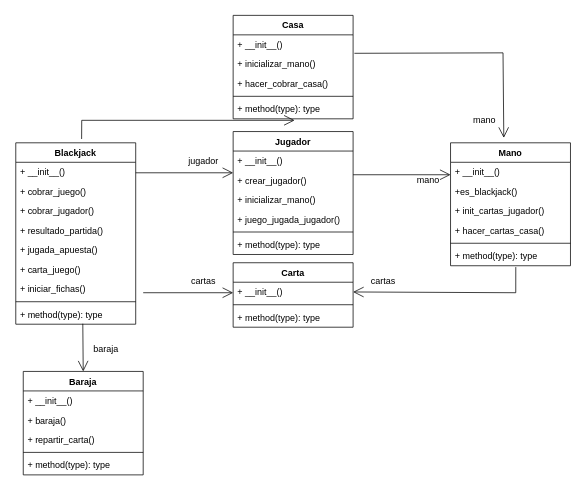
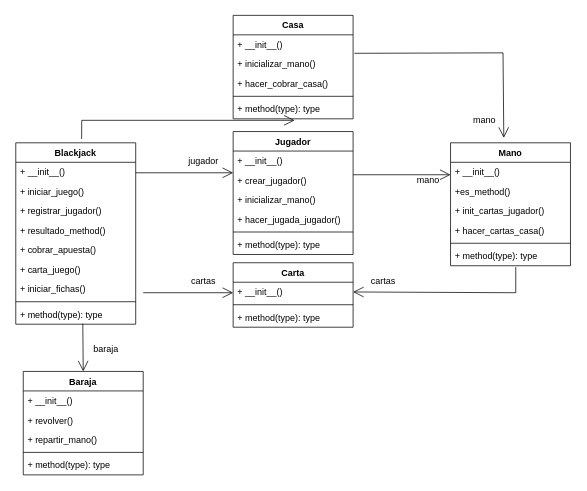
  <mxCell id="0" />
  <mxCell id="1" parent="0" />
  <mxCell id="2" value="Casa" style="swimlane;fontStyle=1;align=center;verticalAlign=top;childLayout=stackLayout;horizontal=1;startSize=26;horizontalStack=0;resizeParent=1;resizeParentMax=0;resizeLast=0;collapsible=1;marginBottom=0;" vertex="1" parent="1"><mxGeometry x="310" y="20" width="160" height="138" as="geometry" /></mxCell>
  <mxCell id="3" value="+ __init__()" style="text;strokeColor=none;fillColor=none;align=left;verticalAlign=top;spacingLeft=4;spacingRight=4;overflow=hidden;rotatable=0;points=[[0,0.5],[1,0.5]];portConstraint=eastwest;" vertex="1" parent="2"><mxGeometry y="26" width="160" height="26" as="geometry" /></mxCell>
  <mxCell id="4" value="+ inicializar_mano()&#10;" style="text;strokeColor=none;fillColor=none;align=left;verticalAlign=top;spacingLeft=4;spacingRight=4;overflow=hidden;rotatable=0;points=[[0,0.5],[1,0.5]];portConstraint=eastwest;" vertex="1" parent="2"><mxGeometry y="52" width="160" height="26" as="geometry" /></mxCell>
  <mxCell id="5" value="+ hacer_cobrar_casa()" style="text;strokeColor=none;fillColor=none;align=left;verticalAlign=top;spacingLeft=4;spacingRight=4;overflow=hidden;rotatable=0;points=[[0,0.5],[1,0.5]];portConstraint=eastwest;" vertex="1" parent="2"><mxGeometry y="78" width="160" height="26" as="geometry" /></mxCell>
  <mxCell id="6" value="" style="line;strokeWidth=1;fillColor=none;align=left;verticalAlign=middle;spacingTop=-1;spacingLeft=3;spacingRight=3;rotatable=0;labelPosition=right;points=[];portConstraint=eastwest;strokeColor=inherit;" vertex="1" parent="2"><mxGeometry y="104" width="160" height="8" as="geometry" /></mxCell>
  <mxCell id="7" value="+ method(type): type" style="text;strokeColor=none;fillColor=none;align=left;verticalAlign=top;spacingLeft=4;spacingRight=4;overflow=hidden;rotatable=0;points=[[0,0.5],[1,0.5]];portConstraint=eastwest;" vertex="1" parent="2"><mxGeometry y="112" width="160" height="26" as="geometry" /></mxCell>
  <mxCell id="8" value="Mano" style="swimlane;fontStyle=1;align=center;verticalAlign=top;childLayout=stackLayout;horizontal=1;startSize=26;horizontalStack=0;resizeParent=1;resizeParentMax=0;resizeLast=0;collapsible=1;marginBottom=0;" vertex="1" parent="1"><mxGeometry x="600" y="190" width="160" height="164" as="geometry" /></mxCell>
  <mxCell id="9" value="+ __init__()&#10;" style="text;strokeColor=none;fillColor=none;align=left;verticalAlign=top;spacingLeft=4;spacingRight=4;overflow=hidden;rotatable=0;points=[[0,0.5],[1,0.5]];portConstraint=eastwest;" vertex="1" parent="8"><mxGeometry y="26" width="160" height="26" as="geometry" /></mxCell>
- <mxCell id="10" value="+es_blackjack()" style="text;strokeColor=none;fillColor=none;align=left;verticalAlign=top;spacingLeft=4;spacingRight=4;overflow=hidden;rotatable=0;points=[[0,0.5],[1,0.5]];portConstraint=eastwest;" vertex="1" parent="8"><mxGeometry y="52" width="160" height="26" as="geometry" /></mxCell>
+ <mxCell id="10" value="+es_method()" style="text;strokeColor=none;fillColor=none;align=left;verticalAlign=top;spacingLeft=4;spacingRight=4;overflow=hidden;rotatable=0;points=[[0,0.5],[1,0.5]];portConstraint=eastwest;" vertex="1" parent="8"><mxGeometry y="52" width="160" height="26" as="geometry" /></mxCell>
  <mxCell id="11" value="+ init_cartas_jugador()" style="text;strokeColor=none;fillColor=none;align=left;verticalAlign=top;spacingLeft=4;spacingRight=4;overflow=hidden;rotatable=0;points=[[0,0.5],[1,0.5]];portConstraint=eastwest;" vertex="1" parent="8"><mxGeometry y="78" width="160" height="26" as="geometry" /></mxCell>
  <mxCell id="12" value="+ hacer_cartas_casa()" style="text;strokeColor=none;fillColor=none;align=left;verticalAlign=top;spacingLeft=4;spacingRight=4;overflow=hidden;rotatable=0;points=[[0,0.5],[1,0.5]];portConstraint=eastwest;" vertex="1" parent="8"><mxGeometry y="104" width="160" height="26" as="geometry" /></mxCell>
  <mxCell id="13" value="" style="line;strokeWidth=1;fillColor=none;align=left;verticalAlign=middle;spacingTop=-1;spacingLeft=3;spacingRight=3;rotatable=0;labelPosition=right;points=[];portConstraint=eastwest;strokeColor=inherit;" vertex="1" parent="8"><mxGeometry y="130" width="160" height="8" as="geometry" /></mxCell>
  <mxCell id="14" value="+ method(type): type" style="text;strokeColor=none;fillColor=none;align=left;verticalAlign=top;spacingLeft=4;spacingRight=4;overflow=hidden;rotatable=0;points=[[0,0.5],[1,0.5]];portConstraint=eastwest;" vertex="1" parent="8"><mxGeometry y="138" width="160" height="26" as="geometry" /></mxCell>
  <mxCell id="15" value="Jugador" style="swimlane;fontStyle=1;align=center;verticalAlign=top;childLayout=stackLayout;horizontal=1;startSize=26;horizontalStack=0;resizeParent=1;resizeParentMax=0;resizeLast=0;collapsible=1;marginBottom=0;" vertex="1" parent="1"><mxGeometry x="310" y="175" width="160" height="164" as="geometry" /></mxCell>
  <mxCell id="16" value="+ __init__()&#10;" style="text;strokeColor=none;fillColor=none;align=left;verticalAlign=top;spacingLeft=4;spacingRight=4;overflow=hidden;rotatable=0;points=[[0,0.5],[1,0.5]];portConstraint=eastwest;" vertex="1" parent="15"><mxGeometry y="26" width="160" height="26" as="geometry" /></mxCell>
  <mxCell id="17" value="+ crear_jugador()" style="text;strokeColor=none;fillColor=none;align=left;verticalAlign=top;spacingLeft=4;spacingRight=4;overflow=hidden;rotatable=0;points=[[0,0.5],[1,0.5]];portConstraint=eastwest;" vertex="1" parent="15"><mxGeometry y="52" width="160" height="26" as="geometry" /></mxCell>
  <mxCell id="18" value="+ inicializar_mano()" style="text;strokeColor=none;fillColor=none;align=left;verticalAlign=top;spacingLeft=4;spacingRight=4;overflow=hidden;rotatable=0;points=[[0,0.5],[1,0.5]];portConstraint=eastwest;" vertex="1" parent="15"><mxGeometry y="78" width="160" height="26" as="geometry" /></mxCell>
- <mxCell id="19" value="+ juego_jugada_jugador()" style="text;strokeColor=none;fillColor=none;align=left;verticalAlign=top;spacingLeft=4;spacingRight=4;overflow=hidden;rotatable=0;points=[[0,0.5],[1,0.5]];portConstraint=eastwest;" vertex="1" parent="15"><mxGeometry y="104" width="160" height="26" as="geometry" /></mxCell>
+ <mxCell id="19" value="+ hacer_jugada_jugador()" style="text;strokeColor=none;fillColor=none;align=left;verticalAlign=top;spacingLeft=4;spacingRight=4;overflow=hidden;rotatable=0;points=[[0,0.5],[1,0.5]];portConstraint=eastwest;" vertex="1" parent="15"><mxGeometry y="104" width="160" height="26" as="geometry" /></mxCell>
  <mxCell id="20" value="" style="line;strokeWidth=1;fillColor=none;align=left;verticalAlign=middle;spacingTop=-1;spacingLeft=3;spacingRight=3;rotatable=0;labelPosition=right;points=[];portConstraint=eastwest;strokeColor=inherit;" vertex="1" parent="15"><mxGeometry y="130" width="160" height="8" as="geometry" /></mxCell>
  <mxCell id="21" value="+ method(type): type" style="text;strokeColor=none;fillColor=none;align=left;verticalAlign=top;spacingLeft=4;spacingRight=4;overflow=hidden;rotatable=0;points=[[0,0.5],[1,0.5]];portConstraint=eastwest;" vertex="1" parent="15"><mxGeometry y="138" width="160" height="26" as="geometry" /></mxCell>
  <mxCell id="22" value="Blackjack" style="swimlane;fontStyle=1;align=center;verticalAlign=top;childLayout=stackLayout;horizontal=1;startSize=26;horizontalStack=0;resizeParent=1;resizeParentMax=0;resizeLast=0;collapsible=1;marginBottom=0;" vertex="1" parent="1"><mxGeometry x="20" y="190" width="160" height="242" as="geometry" /></mxCell>
  <mxCell id="23" value="+ __init__()" style="text;strokeColor=none;fillColor=none;align=left;verticalAlign=top;spacingLeft=4;spacingRight=4;overflow=hidden;rotatable=0;points=[[0,0.5],[1,0.5]];portConstraint=eastwest;" vertex="1" parent="22"><mxGeometry y="26" width="160" height="26" as="geometry" /></mxCell>
- <mxCell id="24" value="+ cobrar_juego()" style="text;strokeColor=none;fillColor=none;align=left;verticalAlign=top;spacingLeft=4;spacingRight=4;overflow=hidden;rotatable=0;points=[[0,0.5],[1,0.5]];portConstraint=eastwest;" vertex="1" parent="22"><mxGeometry y="52" width="160" height="26" as="geometry" /></mxCell>
- <mxCell id="25" value="+ cobrar_jugador()" style="text;strokeColor=none;fillColor=none;align=left;verticalAlign=top;spacingLeft=4;spacingRight=4;overflow=hidden;rotatable=0;points=[[0,0.5],[1,0.5]];portConstraint=eastwest;" vertex="1" parent="22"><mxGeometry y="78" width="160" height="26" as="geometry" /></mxCell>
- <mxCell id="26" value="+ resultado_partida()" style="text;strokeColor=none;fillColor=none;align=left;verticalAlign=top;spacingLeft=4;spacingRight=4;overflow=hidden;rotatable=0;points=[[0,0.5],[1,0.5]];portConstraint=eastwest;" vertex="1" parent="22"><mxGeometry y="104" width="160" height="26" as="geometry" /></mxCell>
- <mxCell id="27" value="+ jugada_apuesta()" style="text;strokeColor=none;fillColor=none;align=left;verticalAlign=top;spacingLeft=4;spacingRight=4;overflow=hidden;rotatable=0;points=[[0,0.5],[1,0.5]];portConstraint=eastwest;" vertex="1" parent="22"><mxGeometry y="130" width="160" height="26" as="geometry" /></mxCell>
+ <mxCell id="24" value="+ iniciar_juego()" style="text;strokeColor=none;fillColor=none;align=left;verticalAlign=top;spacingLeft=4;spacingRight=4;overflow=hidden;rotatable=0;points=[[0,0.5],[1,0.5]];portConstraint=eastwest;" vertex="1" parent="22"><mxGeometry y="52" width="160" height="26" as="geometry" /></mxCell>
+ <mxCell id="25" value="+ registrar_jugador()" style="text;strokeColor=none;fillColor=none;align=left;verticalAlign=top;spacingLeft=4;spacingRight=4;overflow=hidden;rotatable=0;points=[[0,0.5],[1,0.5]];portConstraint=eastwest;" vertex="1" parent="22"><mxGeometry y="78" width="160" height="26" as="geometry" /></mxCell>
+ <mxCell id="26" value="+ resultado_method()" style="text;strokeColor=none;fillColor=none;align=left;verticalAlign=top;spacingLeft=4;spacingRight=4;overflow=hidden;rotatable=0;points=[[0,0.5],[1,0.5]];portConstraint=eastwest;" vertex="1" parent="22"><mxGeometry y="104" width="160" height="26" as="geometry" /></mxCell>
+ <mxCell id="27" value="+ cobrar_apuesta()" style="text;strokeColor=none;fillColor=none;align=left;verticalAlign=top;spacingLeft=4;spacingRight=4;overflow=hidden;rotatable=0;points=[[0,0.5],[1,0.5]];portConstraint=eastwest;" vertex="1" parent="22"><mxGeometry y="130" width="160" height="26" as="geometry" /></mxCell>
  <mxCell id="28" value="+ carta_juego()" style="text;strokeColor=none;fillColor=none;align=left;verticalAlign=top;spacingLeft=4;spacingRight=4;overflow=hidden;rotatable=0;points=[[0,0.5],[1,0.5]];portConstraint=eastwest;" vertex="1" parent="22"><mxGeometry y="156" width="160" height="26" as="geometry" /></mxCell>
  <mxCell id="29" value="+ iniciar_fichas()" style="text;strokeColor=none;fillColor=none;align=left;verticalAlign=top;spacingLeft=4;spacingRight=4;overflow=hidden;rotatable=0;points=[[0,0.5],[1,0.5]];portConstraint=eastwest;" vertex="1" parent="22"><mxGeometry y="182" width="160" height="26" as="geometry" /></mxCell>
  <mxCell id="30" value="" style="line;strokeWidth=1;fillColor=none;align=left;verticalAlign=middle;spacingTop=-1;spacingLeft=3;spacingRight=3;rotatable=0;labelPosition=right;points=[];portConstraint=eastwest;strokeColor=inherit;" vertex="1" parent="22"><mxGeometry y="208" width="160" height="8" as="geometry" /></mxCell>
  <mxCell id="31" value="+ method(type): type" style="text;strokeColor=none;fillColor=none;align=left;verticalAlign=top;spacingLeft=4;spacingRight=4;overflow=hidden;rotatable=0;points=[[0,0.5],[1,0.5]];portConstraint=eastwest;" vertex="1" parent="22"><mxGeometry y="216" width="160" height="26" as="geometry" /></mxCell>
  <mxCell id="32" value="Baraja" style="swimlane;fontStyle=1;align=center;verticalAlign=top;childLayout=stackLayout;horizontal=1;startSize=26;horizontalStack=0;resizeParent=1;resizeParentMax=0;resizeLast=0;collapsible=1;marginBottom=0;" vertex="1" parent="1"><mxGeometry x="30" y="495" width="160" height="138" as="geometry" /></mxCell>
  <mxCell id="33" value="+ __init__()&#10;" style="text;strokeColor=none;fillColor=none;align=left;verticalAlign=top;spacingLeft=4;spacingRight=4;overflow=hidden;rotatable=0;points=[[0,0.5],[1,0.5]];portConstraint=eastwest;" vertex="1" parent="32"><mxGeometry y="26" width="160" height="26" as="geometry" /></mxCell>
- <mxCell id="34" value="+ baraja()" style="text;strokeColor=none;fillColor=none;align=left;verticalAlign=top;spacingLeft=4;spacingRight=4;overflow=hidden;rotatable=0;points=[[0,0.5],[1,0.5]];portConstraint=eastwest;" vertex="1" parent="32"><mxGeometry y="52" width="160" height="26" as="geometry" /></mxCell>
- <mxCell id="35" value="+ repartir_carta()" style="text;strokeColor=none;fillColor=none;align=left;verticalAlign=top;spacingLeft=4;spacingRight=4;overflow=hidden;rotatable=0;points=[[0,0.5],[1,0.5]];portConstraint=eastwest;" vertex="1" parent="32"><mxGeometry y="78" width="160" height="26" as="geometry" /></mxCell>
+ <mxCell id="34" value="+ revolver()" style="text;strokeColor=none;fillColor=none;align=left;verticalAlign=top;spacingLeft=4;spacingRight=4;overflow=hidden;rotatable=0;points=[[0,0.5],[1,0.5]];portConstraint=eastwest;" vertex="1" parent="32"><mxGeometry y="52" width="160" height="26" as="geometry" /></mxCell>
+ <mxCell id="35" value="+ repartir_mano()" style="text;strokeColor=none;fillColor=none;align=left;verticalAlign=top;spacingLeft=4;spacingRight=4;overflow=hidden;rotatable=0;points=[[0,0.5],[1,0.5]];portConstraint=eastwest;" vertex="1" parent="32"><mxGeometry y="78" width="160" height="26" as="geometry" /></mxCell>
  <mxCell id="36" value="" style="line;strokeWidth=1;fillColor=none;align=left;verticalAlign=middle;spacingTop=-1;spacingLeft=3;spacingRight=3;rotatable=0;labelPosition=right;points=[];portConstraint=eastwest;strokeColor=inherit;" vertex="1" parent="32"><mxGeometry y="104" width="160" height="8" as="geometry" /></mxCell>
  <mxCell id="37" value="+ method(type): type" style="text;strokeColor=none;fillColor=none;align=left;verticalAlign=top;spacingLeft=4;spacingRight=4;overflow=hidden;rotatable=0;points=[[0,0.5],[1,0.5]];portConstraint=eastwest;" vertex="1" parent="32"><mxGeometry y="112" width="160" height="26" as="geometry" /></mxCell>
  <mxCell id="38" value="Carta" style="swimlane;fontStyle=1;align=center;verticalAlign=top;childLayout=stackLayout;horizontal=1;startSize=26;horizontalStack=0;resizeParent=1;resizeParentMax=0;resizeLast=0;collapsible=1;marginBottom=0;" vertex="1" parent="1"><mxGeometry x="310" y="350" width="160" height="86" as="geometry" /></mxCell>
  <mxCell id="39" value="+ __init__()" style="text;strokeColor=none;fillColor=none;align=left;verticalAlign=top;spacingLeft=4;spacingRight=4;overflow=hidden;rotatable=0;points=[[0,0.5],[1,0.5]];portConstraint=eastwest;" vertex="1" parent="38"><mxGeometry y="26" width="160" height="26" as="geometry" /></mxCell>
  <mxCell id="40" value="" style="line;strokeWidth=1;fillColor=none;align=left;verticalAlign=middle;spacingTop=-1;spacingLeft=3;spacingRight=3;rotatable=0;labelPosition=right;points=[];portConstraint=eastwest;strokeColor=inherit;" vertex="1" parent="38"><mxGeometry y="52" width="160" height="8" as="geometry" /></mxCell>
  <mxCell id="41" value="+ method(type): type" style="text;strokeColor=none;fillColor=none;align=left;verticalAlign=top;spacingLeft=4;spacingRight=4;overflow=hidden;rotatable=0;points=[[0,0.5],[1,0.5]];portConstraint=eastwest;" vertex="1" parent="38"><mxGeometry y="60" width="160" height="26" as="geometry" /></mxCell>
  <mxCell id="42" value="" style="endArrow=open;endFill=1;endSize=12;html=1;rounded=0;entryX=0.444;entryY=-0.04;entryDx=0;entryDy=0;entryPerimeter=0;exitX=1.011;exitY=0.946;exitDx=0;exitDy=0;exitPerimeter=0;" edge="1" parent="1" source="3" target="8"><mxGeometry width="160" relative="1" as="geometry"><mxPoint x="670" y="72" as="sourcePoint" /><mxPoint x="670" y="162" as="targetPoint" /><Array as="points"><mxPoint x="670" y="70" /></Array></mxGeometry></mxCell>
  <mxCell id="43" value="" style="endArrow=open;endFill=1;endSize=12;html=1;rounded=0;" edge="1" parent="1"><mxGeometry width="160" relative="1" as="geometry"><mxPoint x="470" y="232.6" as="sourcePoint" /><mxPoint x="600" y="232.6" as="targetPoint" /></mxGeometry></mxCell>
  <mxCell id="44" value="" style="endArrow=open;endFill=1;endSize=12;html=1;rounded=0;" edge="1" parent="1"><mxGeometry width="160" relative="1" as="geometry"><mxPoint x="180" y="230" as="sourcePoint" /><mxPoint x="310" y="230" as="targetPoint" /></mxGeometry></mxCell>
  <mxCell id="45" value="" style="endArrow=open;endFill=1;endSize=12;html=1;rounded=0;exitX=0.549;exitY=-0.021;exitDx=0;exitDy=0;exitPerimeter=0;entryX=0.511;entryY=1.1;entryDx=0;entryDy=0;entryPerimeter=0;" edge="1" parent="1" source="22" target="7"><mxGeometry width="160" relative="1" as="geometry"><mxPoint x="80" y="150" as="sourcePoint" /><mxPoint x="390" y="150" as="targetPoint" /><Array as="points"><mxPoint x="108" y="160" /><mxPoint x="392" y="160" /></Array></mxGeometry></mxCell>
  <mxCell id="46" value="" style="endArrow=open;endFill=1;endSize=12;html=1;rounded=0;" edge="1" parent="1"><mxGeometry width="160" relative="1" as="geometry"><mxPoint x="190" y="390" as="sourcePoint" /><mxPoint x="310" y="390" as="targetPoint" /></mxGeometry></mxCell>
  <mxCell id="47" value="" style="endArrow=open;endFill=1;endSize=12;html=1;rounded=0;entryX=0.5;entryY=0;entryDx=0;entryDy=0;exitX=0.559;exitY=0.977;exitDx=0;exitDy=0;exitPerimeter=0;" edge="1" parent="1" source="31" target="32"><mxGeometry width="160" relative="1" as="geometry"><mxPoint x="110" y="440" as="sourcePoint" /><mxPoint x="230" y="280" as="targetPoint" /></mxGeometry></mxCell>
  <mxCell id="48" value="" style="endArrow=open;endFill=1;endSize=12;html=1;rounded=0;exitX=0.544;exitY=1.069;exitDx=0;exitDy=0;exitPerimeter=0;entryX=1;entryY=0.5;entryDx=0;entryDy=0;" edge="1" parent="1" source="14" target="39"><mxGeometry width="160" relative="1" as="geometry"><mxPoint x="670" y="310" as="sourcePoint" /><mxPoint x="687" y="450" as="targetPoint" /><Array as="points"><mxPoint x="687" y="390" /></Array></mxGeometry></mxCell>
  <mxCell id="49" value="mano" style="text;html=1;align=center;verticalAlign=middle;resizable=0;points=[];autosize=1;strokeColor=none;fillColor=none;" vertex="1" parent="1"><mxGeometry x="620" y="145" width="50" height="30" as="geometry" /></mxCell>
  <mxCell id="50" value="mano" style="text;html=1;align=center;verticalAlign=middle;resizable=0;points=[];autosize=1;strokeColor=none;fillColor=none;" vertex="1" parent="1"><mxGeometry x="545" y="225" width="50" height="30" as="geometry" /></mxCell>
  <mxCell id="51" value="cartas" style="text;html=1;align=center;verticalAlign=middle;resizable=0;points=[];autosize=1;strokeColor=none;fillColor=none;" vertex="1" parent="1"><mxGeometry x="480" y="360" width="60" height="30" as="geometry" /></mxCell>
  <mxCell id="52" value="cartas" style="text;html=1;align=center;verticalAlign=middle;resizable=0;points=[];autosize=1;strokeColor=none;fillColor=none;" vertex="1" parent="1"><mxGeometry x="240" y="360" width="60" height="30" as="geometry" /></mxCell>
  <mxCell id="53" value="baraja" style="text;html=1;align=center;verticalAlign=middle;resizable=0;points=[];autosize=1;strokeColor=none;fillColor=none;" vertex="1" parent="1"><mxGeometry x="110" y="450" width="60" height="30" as="geometry" /></mxCell>
  <mxCell id="54" value="jugador" style="text;html=1;align=center;verticalAlign=middle;resizable=0;points=[];autosize=1;strokeColor=none;fillColor=none;" vertex="1" parent="1"><mxGeometry x="240" y="200" width="60" height="30" as="geometry" /></mxCell>
